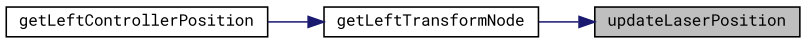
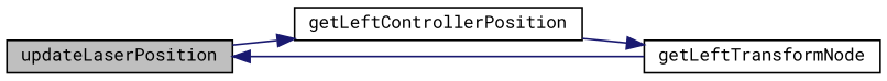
  digraph {
    fontname="Roboto Mono"
    rankdir=LR
    node [color=black fontname="Roboto Mono" fontsize=10 shape=record]
    edge [color=midnightblue fontname="Roboto Mono" fontsize=10 labelfontname=Helvetica labelfontsize=10 style=solid]
    n1 [fillcolor=grey75 fontcolor=black height=0.2 label=updateLaserPosition style=filled width=0.4]
    n2 [height=0.2 label=getLeftControllerPosition width=0.4]
    n3 [height=0.2 label=getLeftTransformNode width=0.4]
+   n1 -> n2
    n2 -> n3
    n3 -> n1
  }
